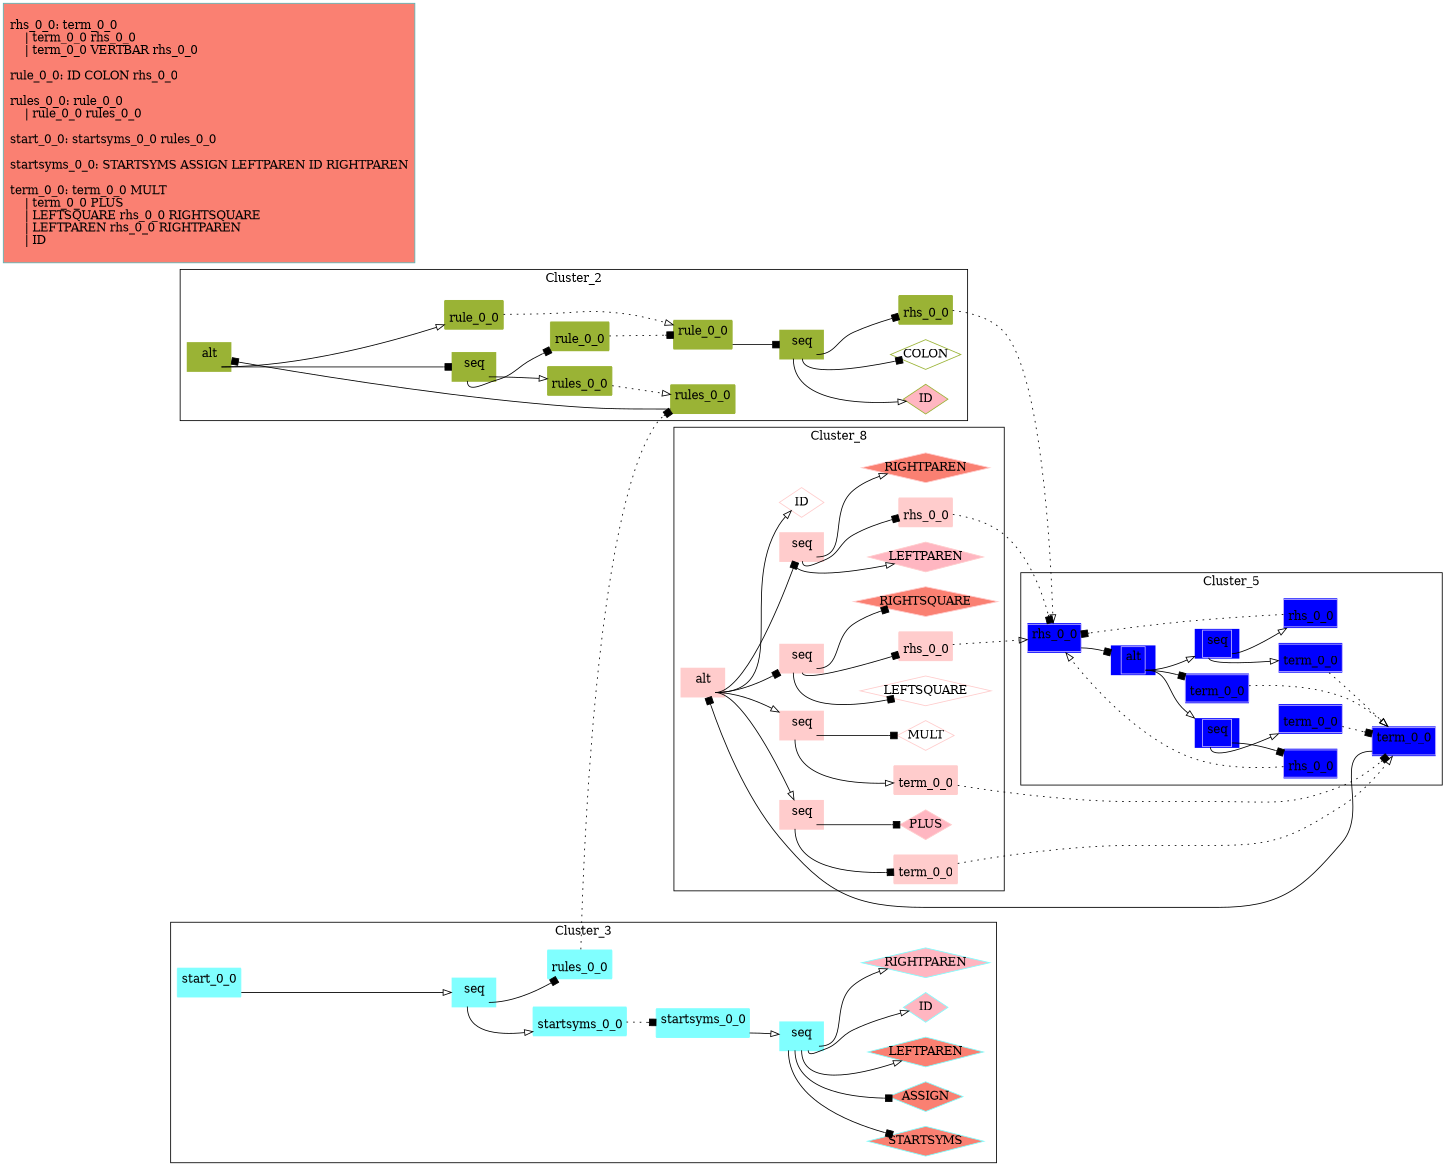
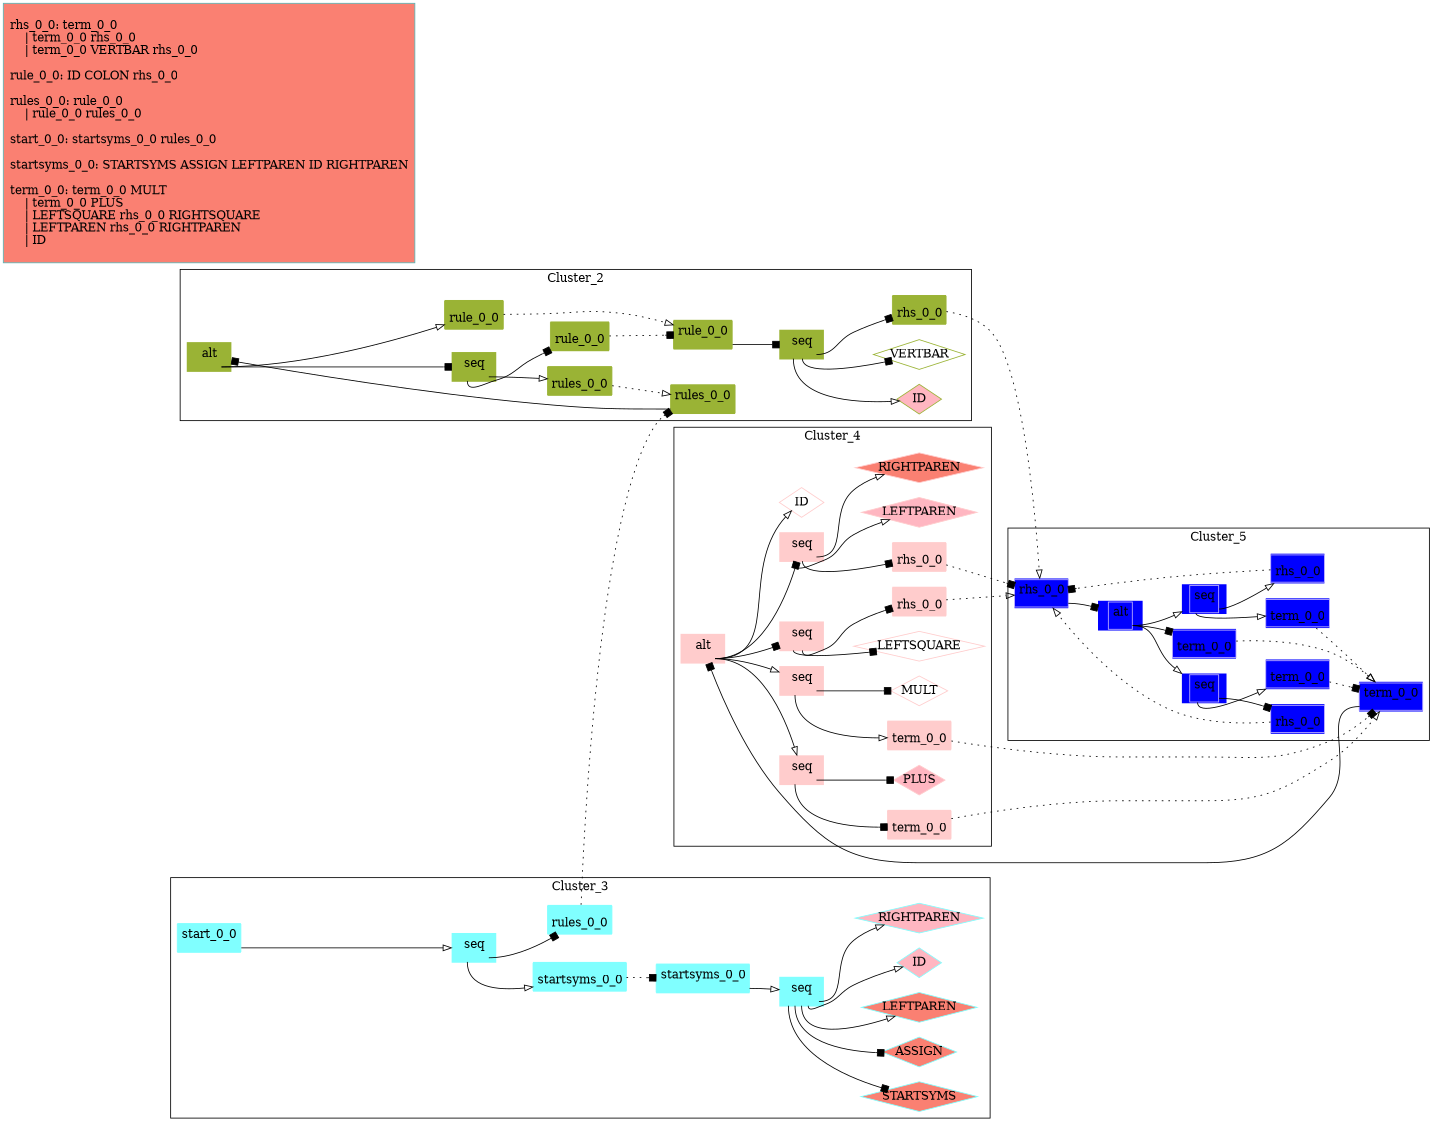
  digraph {
    rankdir=LR
    node [color="1.0 .2 1.0" margin=0 shape=none style=filled]
    edge [arrowhead=box style=solid tailport=F]
    n1 [color=".7 .3 1.0" fillcolor=blue label=< <table border="1" cellborder="0" cellspacing="0" cellpadding="4"><tr><td>rhs_0_0</td></tr><tr><td port="F"></td></tr></table> >]
    n2 [color=".7 .3 1.0" fillcolor=blue label=< <table border="1" cellborder="0" cellspacing="0" cellpadding="4"><tr><td>alt</td></tr><tr><td port="F"></td></tr></table> >]
    n3 [color=".7 .3 1.0" fillcolor=blue label=< <table border="1" cellborder="0" cellspacing="0" cellpadding="4"><tr><td port="H"></td></tr><tr><td>term_0_0</td></tr></table> >]
    n4 [color=".7 .3 1.0" fillcolor=blue label=< <table border="1" cellborder="0" cellspacing="0" cellpadding="4"><tr><td>term_0_0</td></tr><tr><td port="F"></td></tr></table> >]
    n5 [color=".7 .3 1.0" fillcolor=blue label=< <table border="1" cellborder="0" cellspacing="0" cellpadding="4"><tr><td colspan="2">seq</td></tr><tr><td port="F0"></td><td port="F1"></td></tr></table> >]
    n6 [color=".7 .3 1.0" fillcolor=blue label=< <table border="1" cellborder="0" cellspacing="0" cellpadding="4"><tr><td port="H"></td></tr><tr><td>term_0_0</td></tr></table> >]
    n7 [color=".7 .3 1.0" fillcolor=blue label=< <table border="1" cellborder="0" cellspacing="0" cellpadding="4"><tr><td port="H"></td></tr><tr><td>rhs_0_0</td></tr></table> >]
    n8 [color=".7 .3 1.0" fillcolor=blue label=< <table border="1" cellborder="0" cellspacing="0" cellpadding="4"><tr><td colspan="3">seq</td></tr><tr><td port="F0"></td><td port="F1"></td><td port="F2"></td></tr></table> >]
    n9 [color=".7 .3 1.0" fillcolor=blue label=< <table border="1" cellborder="0" cellspacing="0" cellpadding="4"><tr><td port="H"></td></tr><tr><td>term_0_0</td></tr></table> >]
    n10 [color=".7 .3 1.0" fillcolor=blue label=< <table border="1" cellborder="0" cellspacing="0" cellpadding="4"><tr><td port="H"></td></tr><tr><td>rhs_0_0</td></tr></table> >]
    n11 [color=".2 .7 .7" label=< <table border="1" cellborder="0" cellspacing="0" cellpadding="4"><tr><td>rule_0_0</td></tr><tr><td port="F"></td></tr></table> >]
    n12 [color=".2 .7 .7" label=< <table border="1" cellborder="0" cellspacing="0" cellpadding="4"><tr><td colspan="3">seq</td></tr><tr><td port="F0"></td><td port="F1"></td><td port="F2"></td></tr></table> >]
    n13 [color=".2 .7 .7" fillcolor=lightpink label=ID shape=diamond]
-   n14 [color=".2 .7 .7" fillcolor=white label=COLON shape=diamond]
+   n14 [color=".2 .7 .7" fillcolor=white label=VERTBAR shape=diamond]
    n15 [color=".2 .7 .7" label=< <table border="1" cellborder="0" cellspacing="0" cellpadding="4"><tr><td port="H"></td></tr><tr><td>rhs_0_0</td></tr></table> >]
    n16 [color=".2 .7 .7" label=< <table border="1" cellborder="0" cellspacing="0" cellpadding="4"><tr><td>rules_0_0</td></tr><tr><td port="F"></td></tr></table> >]
    n17 [color=".2 .7 .7" label=< <table border="1" cellborder="0" cellspacing="0" cellpadding="4"><tr><td>alt</td></tr><tr><td port="F"></td></tr></table> >]
    n18 [color=".2 .7 .7" label=< <table border="1" cellborder="0" cellspacing="0" cellpadding="4"><tr><td port="H"></td></tr><tr><td>rule_0_0</td></tr></table> >]
    n19 [color=".2 .7 .7" label=< <table border="1" cellborder="0" cellspacing="0" cellpadding="4"><tr><td colspan="2">seq</td></tr><tr><td port="F0"></td><td port="F1"></td></tr></table> >]
    n20 [color=".2 .7 .7" label=< <table border="1" cellborder="0" cellspacing="0" cellpadding="4"><tr><td port="H"></td></tr><tr><td>rule_0_0</td></tr></table> >]
    n21 [color=".2 .7 .7" label=< <table border="1" cellborder="0" cellspacing="0" cellpadding="4"><tr><td port="H"></td></tr><tr><td>rules_0_0</td></tr></table> >]
    n22 [color=".5 .5 1.0" label=< <table border="1" cellborder="0" cellspacing="0" cellpadding="4"><tr><td>start_0_0</td></tr><tr><td port="F"></td></tr></table> >]
    n23 [color=".5 .5 1.0" label=< <table border="1" cellborder="0" cellspacing="0" cellpadding="4"><tr><td colspan="2">seq</td></tr><tr><td port="F0"></td><td port="F1"></td></tr></table> >]
    n24 [color=".5 .5 1.0" label=< <table border="1" cellborder="0" cellspacing="0" cellpadding="4"><tr><td port="H"></td></tr><tr><td>startsyms_0_0</td></tr></table> >]
    n25 [color=".5 .5 1.0" label=< <table border="1" cellborder="0" cellspacing="0" cellpadding="4"><tr><td>startsyms_0_0</td></tr><tr><td port="F"></td></tr></table> >]
    n26 [color=".5 .5 1.0" label=< <table border="1" cellborder="0" cellspacing="0" cellpadding="4"><tr><td port="H"></td></tr><tr><td>rules_0_0</td></tr></table> >]
    n27 [color=".5 .5 1.0" label=< <table border="1" cellborder="0" cellspacing="0" cellpadding="4"><tr><td colspan="5">seq</td></tr><tr><td port="F0"></td><td port="F1"></td><td port="F2"></td><td port="F3"></td><td port="F4"></td></tr></table> >]
    n28 [color=".5 .5 1.0" fillcolor=salmon label=STARTSYMS shape=diamond]
    n29 [color=".5 .5 1.0" fillcolor=salmon label=ASSIGN shape=diamond]
    n30 [color=".5 .5 1.0" fillcolor=salmon label=LEFTPAREN shape=diamond]
    n31 [color=".5 .5 1.0" fillcolor=lightpink label=ID shape=diamond]
    n32 [color=".5 .5 1.0" fillcolor=lightpink label=RIGHTPAREN shape=diamond]
    n33 [label=< <table border="1" cellborder="0" cellspacing="0" cellpadding="4"><tr><td>alt</td></tr><tr><td port="F"></td></tr></table> >]
    n34 [label=< <table border="1" cellborder="0" cellspacing="0" cellpadding="4"><tr><td colspan="2">seq</td></tr><tr><td port="F0"></td><td port="F1"></td></tr></table> >]
    n35 [label=< <table border="1" cellborder="0" cellspacing="0" cellpadding="4"><tr><td port="H"></td></tr><tr><td>term_0_0</td></tr></table> >]
    n36 [fillcolor=white label=MULT shape=diamond]
    n37 [label=< <table border="1" cellborder="0" cellspacing="0" cellpadding="4"><tr><td colspan="2">seq</td></tr><tr><td port="F0"></td><td port="F1"></td></tr></table> >]
    n38 [label=< <table border="1" cellborder="0" cellspacing="0" cellpadding="4"><tr><td port="H"></td></tr><tr><td>term_0_0</td></tr></table> >]
    n39 [fillcolor=lightpink label=PLUS shape=diamond]
    n40 [label=< <table border="1" cellborder="0" cellspacing="0" cellpadding="4"><tr><td colspan="3">seq</td></tr><tr><td port="F0"></td><td port="F1"></td><td port="F2"></td></tr></table> >]
    n41 [fillcolor=white label=LEFTSQUARE shape=diamond]
    n42 [label=< <table border="1" cellborder="0" cellspacing="0" cellpadding="4"><tr><td port="H"></td></tr><tr><td>rhs_0_0</td></tr></table> >]
-   n43 [fillcolor=salmon label=RIGHTSQUARE shape=diamond]
    n44 [label=< <table border="1" cellborder="0" cellspacing="0" cellpadding="4"><tr><td colspan="3">seq</td></tr><tr><td port="F0"></td><td port="F1"></td><td port="F2"></td></tr></table> >]
    n45 [fillcolor=lightpink label=LEFTPAREN shape=diamond]
    n46 [label=< <table border="1" cellborder="0" cellspacing="0" cellpadding="4"><tr><td port="H"></td></tr><tr><td>rhs_0_0</td></tr></table> >]
    n47 [fillcolor=salmon label=RIGHTPAREN shape=diamond]
    n48 [fillcolor=white label=ID shape=diamond]
    n49 [color=".5 .5 .7" fillcolor=salmon label="\lrhs_0_0: term_0_0\l    | term_0_0 rhs_0_0\l    | term_0_0 VERTBAR rhs_0_0\l\lrule_0_0: ID COLON rhs_0_0\l\lrules_0_0: rule_0_0\l    | rule_0_0 rules_0_0\l\lstart_0_0: startsyms_0_0 rules_0_0\l\lstartsyms_0_0: STARTSYMS ASSIGN LEFTPAREN ID RIGHTPAREN\l\lterm_0_0: term_0_0 MULT\l    | term_0_0 PLUS\l    | LEFTSQUARE rhs_0_0 RIGHTSQUARE\l    | LEFTPAREN rhs_0_0 RIGHTPAREN\l    | ID\l " shape=rectangle margin=""]
    subgraph cluster_1 {
      label=Cluster_5
      n1
      n2
      n3
      n4
      n5
      n6
      n7
      n8
      n9
      n10
    }
    subgraph cluster_2 {
      label=Cluster_2
      n11
      n12
      n13
      n14
      n15
      n16
      n17
      n18
      n19
      n20
      n21
    }
    subgraph cluster_3 {
      label=Cluster_3
      n22
      n23
      n24
      n25
      n26
      n27
      n28
      n29
      n30
      n31
      n32
    }
    subgraph cluster_4 {
-     label=Cluster_8
+     label=Cluster_4
      n33
      n34
      n35
      n36
      n37
      n38
      n39
      n40
      n41
      n42
-     n43
      n44
      n45
      n46
      n47
      n48
    }
    n1 -> n2
    n2 -> n3
    n2 -> n5 [arrowhead=onormal]
    n2 -> n8 [arrowhead=onormal]
    n3 -> n4 [arrowhead=onormal style=dotted]
    n4 -> n33
    n5 -> n6 [arrowhead=onormal tailport=F0]
    n5 -> n7 [tailport=F1]
    n6 -> n4 [style=dotted]
    n7 -> n1 [arrowhead=onormal style=dotted]
    n8 -> n9 [arrowhead=onormal tailport=F0]
    n8 -> n10 [arrowhead=onormal tailport=F2]
    n9 -> n4 [arrowhead=onormal style=dotted]
    n10 -> n1 [style=dotted]
    n11 -> n12
    n12 -> n13 [arrowhead=onormal tailport=F0]
    n12 -> n14 [tailport=F1]
    n12 -> n15 [tailport=F2]
    n15 -> n1 [arrowhead=onormal style=dotted]
    n16 -> n17
    n17 -> n18 [arrowhead=onormal]
    n17 -> n19
    n18 -> n11 [arrowhead=onormal style=dotted]
    n19 -> n20 [tailport=F0]
    n19 -> n21 [arrowhead=onormal tailport=F1]
    n20 -> n11 [style=dotted]
    n21 -> n16 [arrowhead=onormal style=dotted]
    n22 -> n23 [arrowhead=onormal]
    n23 -> n24 [arrowhead=onormal tailport=F0]
    n23 -> n26 [tailport=F1]
    n24 -> n25 [style=dotted]
    n25 -> n27 [arrowhead=onormal]
    n26 -> n16 [style=dotted]
    n27 -> n28 [tailport=F0]
    n27 -> n29 [tailport=F1]
    n27 -> n30 [arrowhead=onormal tailport=F2]
    n27 -> n31 [arrowhead=onormal tailport=F3]
    n27 -> n32 [arrowhead=onormal tailport=F4]
    n33 -> n34 [arrowhead=onormal]
    n33 -> n37 [arrowhead=onormal]
    n33 -> n40
    n33 -> n44
    n33 -> n48 [arrowhead=onormal]
    n34 -> n35 [arrowhead=onormal tailport=F0]
    n34 -> n36 [tailport=F1]
    n35 -> n4 [style=dotted]
    n37 -> n38 [tailport=F0]
    n37 -> n39 [tailport=F1]
    n38 -> n4 [arrowhead=onormal style=dotted]
    n40 -> n41 [tailport=F0]
    n40 -> n42 [tailport=F1]
-   n40 -> n43 [tailport=F2]
    n42 -> n1 [arrowhead=onormal style=dotted]
    n44 -> n45 [arrowhead=onormal tailport=F0]
    n44 -> n46 [tailport=F1]
    n44 -> n47 [arrowhead=onormal tailport=F2]
    n46 -> n1 [style=dotted]
  }
